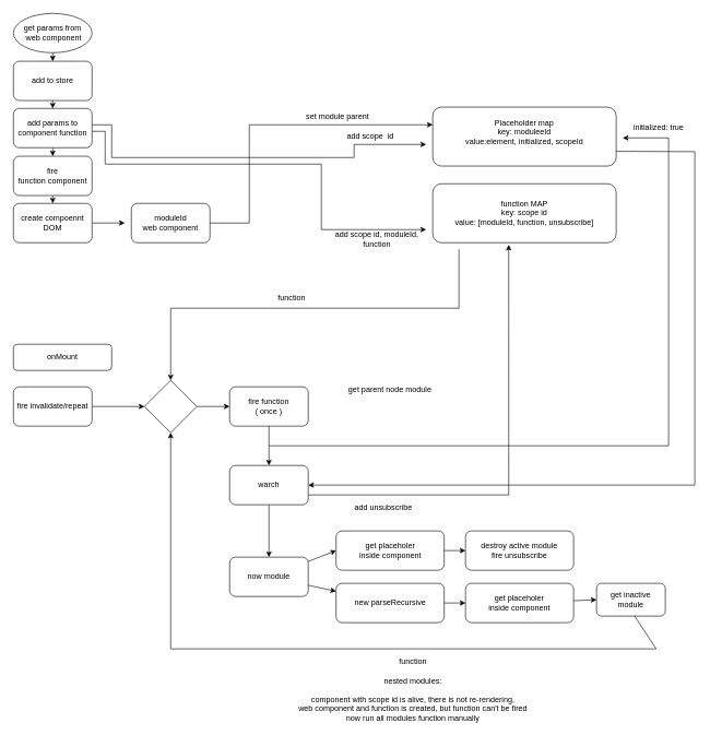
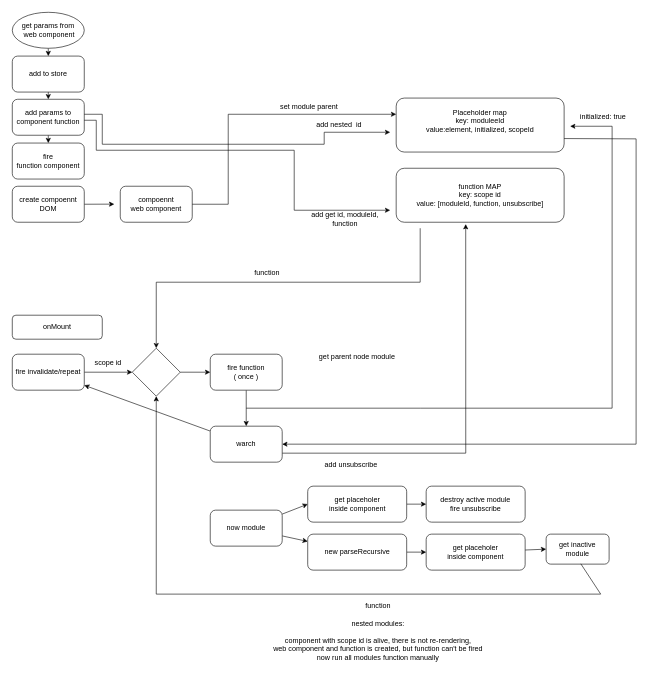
  <mxCell id="0" />
  <mxCell id="1" parent="0" />
  <mxCell id="2" style="edgeStyle=none;rounded=0;orthogonalLoop=1;jettySize=auto;html=1;exitX=0.5;exitY=1;exitDx=0;exitDy=0;entryX=0.5;entryY=0;entryDx=0;entryDy=0;" edge="1" parent="1" source="3" target="5"><mxGeometry relative="1" as="geometry" /></mxCell>
  <mxCell id="3" value="add params to component function" style="rounded=1;whiteSpace=wrap;html=1;" vertex="1" parent="1"><mxGeometry x="20" y="165" width="120" height="60" as="geometry" /></mxCell>
- <mxCell id="4" style="edgeStyle=none;rounded=0;orthogonalLoop=1;jettySize=auto;html=1;entryX=0.5;entryY=0;entryDx=0;entryDy=0;" edge="1" parent="1" source="5" target="7"><mxGeometry relative="1" as="geometry" /></mxCell>
  <mxCell id="5" value="fire&lt;div&gt;function component&lt;/div&gt;" style="rounded=1;whiteSpace=wrap;html=1;" vertex="1" parent="1"><mxGeometry x="20" y="238" width="120" height="60" as="geometry" /></mxCell>
  <mxCell id="6" style="edgeStyle=none;rounded=0;orthogonalLoop=1;jettySize=auto;html=1;exitX=1;exitY=0.5;exitDx=0;exitDy=0;" edge="1" parent="1" source="7"><mxGeometry relative="1" as="geometry"><mxPoint x="190" y="339.833" as="targetPoint" /></mxGeometry></mxCell>
  <mxCell id="7" value="create compoennt DOM" style="rounded=1;whiteSpace=wrap;html=1;" vertex="1" parent="1"><mxGeometry x="20" y="310" width="120" height="60" as="geometry" /></mxCell>
  <mxCell id="8" style="edgeStyle=none;rounded=0;orthogonalLoop=1;jettySize=auto;html=1;exitX=1;exitY=0.5;exitDx=0;exitDy=0;entryX=0;entryY=0.5;entryDx=0;entryDy=0;" edge="1" parent="1" source="9" target="24"><mxGeometry relative="1" as="geometry"><mxPoint x="200" y="619.833" as="targetPoint" /></mxGeometry></mxCell>
  <mxCell id="9" value="fire invalidate/repeat" style="rounded=1;whiteSpace=wrap;html=1;" vertex="1" parent="1"><mxGeometry x="20" y="590" width="120" height="60" as="geometry" /></mxCell>
  <mxCell id="10" style="edgeStyle=none;rounded=0;orthogonalLoop=1;jettySize=auto;html=1;exitX=0.5;exitY=1;exitDx=0;exitDy=0;entryX=0.5;entryY=0;entryDx=0;entryDy=0;" edge="1" parent="1" source="11" target="3"><mxGeometry relative="1" as="geometry" /></mxCell>
  <mxCell id="11" value="add to store" style="rounded=1;whiteSpace=wrap;html=1;" vertex="1" parent="1"><mxGeometry x="20" y="93" width="120" height="60" as="geometry" /></mxCell>
  <mxCell id="12" value="" style="edgeStyle=none;rounded=0;orthogonalLoop=1;jettySize=auto;html=1;" edge="1" parent="1" source="13" target="11"><mxGeometry relative="1" as="geometry" /></mxCell>
  <mxCell id="13" value="get params from&lt;div&gt;&amp;nbsp;web component&lt;/div&gt;" style="ellipse;whiteSpace=wrap;html=1;" vertex="1" parent="1"><mxGeometry x="20" y="20" width="120" height="60" as="geometry" /></mxCell>
  <mxCell id="14" value="Placeholder map&lt;br&gt;key: moduleeId&lt;br&gt;&lt;div&gt;value:element,&amp;nbsp;&lt;span style=&quot;background-color: initial;&quot;&gt;initialized,&amp;nbsp;&lt;/span&gt;&lt;span style=&quot;background-color: initial;&quot;&gt;scopeId&lt;/span&gt;&lt;/div&gt;&lt;div&gt;&amp;nbsp;&lt;/div&gt;" style="rounded=1;whiteSpace=wrap;html=1;" vertex="1" parent="1"><mxGeometry x="660" y="163" width="280" height="90" as="geometry" /></mxCell>
  <mxCell id="15" value="function MAP&lt;div&gt;key: scope id&lt;br&gt;&lt;div&gt;value: [moduleId, function, unsubscribe]&lt;/div&gt;&lt;/div&gt;" style="rounded=1;whiteSpace=wrap;html=1;" vertex="1" parent="1"><mxGeometry x="660" y="280" width="280" height="90" as="geometry" /></mxCell>
- <mxCell id="16" value="&lt;div&gt;moduleId&lt;/div&gt;&lt;div&gt;web component&lt;/div&gt;" style="rounded=1;whiteSpace=wrap;html=1;" vertex="1" parent="1"><mxGeometry x="200" y="310" width="120" height="60" as="geometry" /></mxCell>
+ <mxCell id="16" value="&lt;div&gt;compoennt&lt;/div&gt;&lt;div&gt;web component&lt;/div&gt;" style="rounded=1;whiteSpace=wrap;html=1;" vertex="1" parent="1"><mxGeometry x="200" y="310" width="120" height="60" as="geometry" /></mxCell>
  <mxCell id="17" value="" style="endArrow=classic;html=1;rounded=0;exitX=1;exitY=0.5;exitDx=0;exitDy=0;" edge="1" parent="1" source="16"><mxGeometry width="50" height="50" relative="1" as="geometry"><mxPoint x="440" y="290" as="sourcePoint" /><mxPoint x="660" y="190" as="targetPoint" /><Array as="points"><mxPoint x="380" y="340" /><mxPoint x="380" y="190" /></Array></mxGeometry></mxCell>
  <mxCell id="18" value="set module parent" style="text;html=1;align=center;verticalAlign=middle;whiteSpace=wrap;rounded=0;" vertex="1" parent="1"><mxGeometry x="440" y="163" width="150" height="30" as="geometry" /></mxCell>
  <mxCell id="19" value="" style="endArrow=classic;html=1;rounded=0;exitX=1;exitY=0.417;exitDx=0;exitDy=0;exitPerimeter=0;" edge="1" parent="1" source="3"><mxGeometry width="50" height="50" relative="1" as="geometry"><mxPoint x="170" y="190" as="sourcePoint" /><mxPoint x="650" y="220" as="targetPoint" /><Array as="points"><mxPoint x="170" y="190" /><mxPoint x="170" y="240" /><mxPoint x="540" y="240" /><mxPoint x="540" y="220" /></Array></mxGeometry></mxCell>
- <mxCell id="20" value="add scope&amp;nbsp; id" style="text;html=1;align=center;verticalAlign=middle;whiteSpace=wrap;rounded=0;" vertex="1" parent="1"><mxGeometry x="490" y="193" width="150" height="30" as="geometry" /></mxCell>
+ <mxCell id="20" value="add nested&amp;nbsp; id" style="text;html=1;align=center;verticalAlign=middle;whiteSpace=wrap;rounded=0;" vertex="1" parent="1"><mxGeometry x="490" y="193" width="150" height="30" as="geometry" /></mxCell>
  <mxCell id="21" value="" style="endArrow=classic;html=1;rounded=0;" edge="1" parent="1"><mxGeometry width="50" height="50" relative="1" as="geometry"><mxPoint x="140" y="200" as="sourcePoint" /><mxPoint x="650" y="350" as="targetPoint" /><Array as="points"><mxPoint x="160" y="200" /><mxPoint x="160" y="250" /><mxPoint x="490" y="250" /><mxPoint x="490" y="350" /></Array></mxGeometry></mxCell>
- <mxCell id="22" value="add scope id, moduleId, function" style="text;html=1;align=center;verticalAlign=middle;whiteSpace=wrap;rounded=0;" vertex="1" parent="1"><mxGeometry x="500" y="350" width="150" height="30" as="geometry" /></mxCell>
+ <mxCell id="22" value="add get id, moduleId, function" style="text;html=1;align=center;verticalAlign=middle;whiteSpace=wrap;rounded=0;" vertex="1" parent="1"><mxGeometry x="500" y="350" width="150" height="30" as="geometry" /></mxCell>
  <mxCell id="23" style="edgeStyle=none;rounded=0;orthogonalLoop=1;jettySize=auto;html=1;exitX=1;exitY=0.5;exitDx=0;exitDy=0;entryX=0;entryY=0.5;entryDx=0;entryDy=0;" edge="1" parent="1" source="24" target="29"><mxGeometry relative="1" as="geometry"><mxPoint x="340" y="619.833" as="targetPoint" /></mxGeometry></mxCell>
  <mxCell id="24" value="" style="rhombus;whiteSpace=wrap;html=1;" vertex="1" parent="1"><mxGeometry x="220" y="580" width="80" height="80" as="geometry" /></mxCell>
+ <mxCell id="25" value="scope id" style="text;html=1;align=center;verticalAlign=middle;whiteSpace=wrap;rounded=0;" vertex="1" parent="1"><mxGeometry x="150" y="590" width="60" height="30" as="geometry" /></mxCell>
  <mxCell id="26" value="" style="endArrow=classic;html=1;rounded=0;entryX=0.5;entryY=0;entryDx=0;entryDy=0;" edge="1" parent="1" target="24"><mxGeometry width="50" height="50" relative="1" as="geometry"><mxPoint x="700" y="380" as="sourcePoint" /><mxPoint x="520" y="410" as="targetPoint" /><Array as="points"><mxPoint x="700" y="470" /><mxPoint x="260" y="470" /></Array></mxGeometry></mxCell>
  <mxCell id="27" value="function" style="text;html=1;align=center;verticalAlign=middle;whiteSpace=wrap;rounded=0;" vertex="1" parent="1"><mxGeometry x="370" y="440" width="150" height="30" as="geometry" /></mxCell>
  <mxCell id="28" style="edgeStyle=none;rounded=0;orthogonalLoop=1;jettySize=auto;html=1;exitX=0.5;exitY=1;exitDx=0;exitDy=0;entryX=0.5;entryY=0;entryDx=0;entryDy=0;" edge="1" parent="1" source="29" target="35"><mxGeometry relative="1" as="geometry" /></mxCell>
  <mxCell id="29" value="fire function&lt;div&gt;( once )&lt;/div&gt;" style="rounded=1;whiteSpace=wrap;html=1;" vertex="1" parent="1"><mxGeometry x="350" y="590" width="120" height="60" as="geometry" /></mxCell>
  <mxCell id="30" value="" style="endArrow=classic;html=1;rounded=0;" edge="1" parent="1"><mxGeometry width="50" height="50" relative="1" as="geometry"><mxPoint x="410" y="680" as="sourcePoint" /><mxPoint x="950" y="210" as="targetPoint" /><Array as="points"><mxPoint x="700" y="680" /><mxPoint x="1020" y="680" /><mxPoint x="1020" y="210" /></Array></mxGeometry></mxCell>
  <mxCell id="31" value="initialized: true" style="text;html=1;align=center;verticalAlign=middle;whiteSpace=wrap;rounded=0;" vertex="1" parent="1"><mxGeometry x="930" y="180" width="150" height="30" as="geometry" /></mxCell>
  <mxCell id="32" value="" style="endArrow=classic;html=1;rounded=0;entryX=0.414;entryY=1.035;entryDx=0;entryDy=0;entryPerimeter=0;exitX=1;exitY=0.75;exitDx=0;exitDy=0;" edge="1" parent="1" source="35" target="15"><mxGeometry width="50" height="50" relative="1" as="geometry"><mxPoint x="550" y="360" as="sourcePoint" /><mxPoint x="600" y="310" as="targetPoint" /><Array as="points"><mxPoint x="776" y="755" /></Array></mxGeometry></mxCell>
  <mxCell id="33" value="add unsubscribe" style="text;html=1;align=center;verticalAlign=middle;whiteSpace=wrap;rounded=0;" vertex="1" parent="1"><mxGeometry x="510" y="760" width="150" height="30" as="geometry" /></mxCell>
- <mxCell id="34" style="edgeStyle=none;rounded=0;orthogonalLoop=1;jettySize=auto;html=1;entryX=0.5;entryY=0;entryDx=0;entryDy=0;" edge="1" parent="1" source="35" target="39"><mxGeometry relative="1" as="geometry"><mxPoint x="410" y="820" as="targetPoint" /></mxGeometry></mxCell>
+ <mxCell id="34" style="edgeStyle=none;rounded=0;orthogonalLoop=1;jettySize=auto;html=1;" edge="1" parent="1" source="35" target="9"><mxGeometry relative="1" as="geometry"><mxPoint x="410" y="820" as="targetPoint" /></mxGeometry></mxCell>
  <mxCell id="35" value="warch" style="rounded=1;whiteSpace=wrap;html=1;" vertex="1" parent="1"><mxGeometry x="350" y="710" width="120" height="60" as="geometry" /></mxCell>
  <mxCell id="36" value="" style="endArrow=classic;html=1;rounded=0;entryX=1;entryY=0.5;entryDx=0;entryDy=0;exitX=1;exitY=0.75;exitDx=0;exitDy=0;" edge="1" parent="1" source="14" target="35"><mxGeometry width="50" height="50" relative="1" as="geometry"><mxPoint x="610" y="480" as="sourcePoint" /><mxPoint x="660" y="430" as="targetPoint" /><Array as="points"><mxPoint x="1060" y="231" /><mxPoint x="1060" y="740" /></Array></mxGeometry></mxCell>
  <mxCell id="37" style="edgeStyle=none;rounded=0;orthogonalLoop=1;jettySize=auto;html=1;entryX=0;entryY=0.5;entryDx=0;entryDy=0;" edge="1" parent="1" source="39" target="42"><mxGeometry relative="1" as="geometry" /></mxCell>
  <mxCell id="38" style="edgeStyle=none;rounded=0;orthogonalLoop=1;jettySize=auto;html=1;" edge="1" parent="1" source="39" target="46"><mxGeometry relative="1" as="geometry" /></mxCell>
  <mxCell id="39" value="&lt;div&gt;now module&lt;/div&gt;" style="rounded=1;whiteSpace=wrap;html=1;" vertex="1" parent="1"><mxGeometry x="350" y="850" width="120" height="60" as="geometry" /></mxCell>
  <mxCell id="40" value="get parent node module" style="text;html=1;align=center;verticalAlign=middle;whiteSpace=wrap;rounded=0;" vertex="1" parent="1"><mxGeometry x="500" y="580" width="190" height="30" as="geometry" /></mxCell>
  <mxCell id="41" style="edgeStyle=none;rounded=0;orthogonalLoop=1;jettySize=auto;html=1;entryX=0;entryY=0.5;entryDx=0;entryDy=0;" edge="1" parent="1" source="42" target="43"><mxGeometry relative="1" as="geometry" /></mxCell>
  <mxCell id="42" value="&lt;div&gt;get placeholer&lt;/div&gt;&lt;div&gt;inside component&lt;/div&gt;" style="rounded=1;whiteSpace=wrap;html=1;" vertex="1" parent="1"><mxGeometry x="512.5" y="810" width="165" height="60" as="geometry" /></mxCell>
  <mxCell id="43" value="&lt;div&gt;destroy active module&lt;/div&gt;&lt;div&gt;fire unsubscribe&lt;/div&gt;" style="rounded=1;whiteSpace=wrap;html=1;" vertex="1" parent="1"><mxGeometry x="710" y="810" width="165" height="60" as="geometry" /></mxCell>
  <mxCell id="44" value="&lt;div&gt;get inactive module&lt;/div&gt;" style="rounded=1;whiteSpace=wrap;html=1;" vertex="1" parent="1"><mxGeometry x="910" y="890" width="105" height="50" as="geometry" /></mxCell>
  <mxCell id="45" style="edgeStyle=none;rounded=0;orthogonalLoop=1;jettySize=auto;html=1;entryX=0;entryY=0.5;entryDx=0;entryDy=0;" edge="1" parent="1" source="46" target="48"><mxGeometry relative="1" as="geometry" /></mxCell>
  <mxCell id="46" value="&lt;div&gt;new parseRecursive&lt;/div&gt;" style="rounded=1;whiteSpace=wrap;html=1;" vertex="1" parent="1"><mxGeometry x="512.5" y="890" width="165" height="60" as="geometry" /></mxCell>
  <mxCell id="47" style="edgeStyle=none;rounded=0;orthogonalLoop=1;jettySize=auto;html=1;entryX=0;entryY=0.5;entryDx=0;entryDy=0;" edge="1" parent="1" source="48" target="44"><mxGeometry relative="1" as="geometry" /></mxCell>
  <mxCell id="48" value="&lt;div&gt;get placeholer&lt;/div&gt;&lt;div&gt;inside component&lt;/div&gt;" style="rounded=1;whiteSpace=wrap;html=1;" vertex="1" parent="1"><mxGeometry x="710" y="890" width="165" height="60" as="geometry" /></mxCell>
  <mxCell id="49" value="" style="endArrow=classic;html=1;rounded=0;exitX=0.551;exitY=0.989;exitDx=0;exitDy=0;exitPerimeter=0;entryX=0.5;entryY=1;entryDx=0;entryDy=0;" edge="1" parent="1" source="44" target="24"><mxGeometry width="50" height="50" relative="1" as="geometry"><mxPoint x="490" y="740" as="sourcePoint" /><mxPoint x="260" y="680" as="targetPoint" /><Array as="points"><mxPoint x="1001" y="990" /><mxPoint x="260" y="990" /></Array></mxGeometry></mxCell>
  <mxCell id="50" value="function&lt;div&gt;&lt;br&gt;&lt;div&gt;nested modules:&lt;/div&gt;&lt;div&gt;&lt;br&gt;&lt;div&gt;&lt;div&gt;&amp;nbsp;component with scope id is alive, there is not re-rendering,&amp;nbsp;&lt;/div&gt;&lt;div&gt;web component and function is created, but function can't be fired&lt;br&gt;now run all modules function manually&lt;br&gt;&amp;nbsp;&lt;/div&gt;&lt;/div&gt;&lt;/div&gt;&lt;/div&gt;" style="text;html=1;align=center;verticalAlign=middle;whiteSpace=wrap;rounded=0;" vertex="1" parent="1"><mxGeometry x="260" y="1020" width="740" height="80" as="geometry" /></mxCell>
  <mxCell id="51" value="onMount" style="rounded=1;whiteSpace=wrap;html=1;" vertex="1" parent="1"><mxGeometry x="20" y="525" width="150" height="40" as="geometry" /></mxCell>
